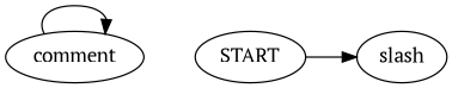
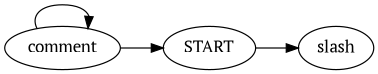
  digraph {
    fontname="PT Serif"
    rankdir=LR
    node [fontname="PT Serif"]
    edge [fontname="PT Serif"]
    START
    slash
    comment
    START -> slash
+   comment -> START
    comment -> comment
  }
